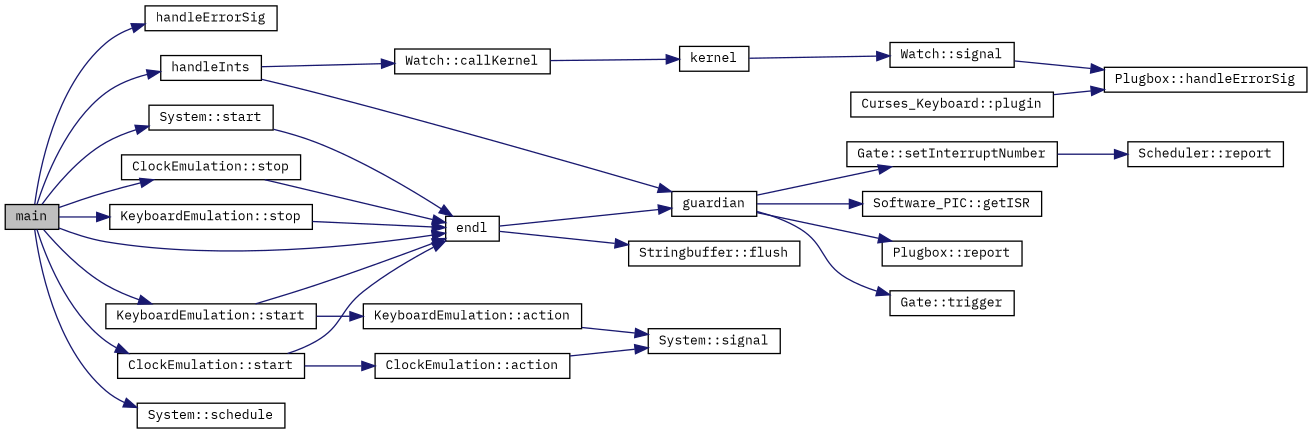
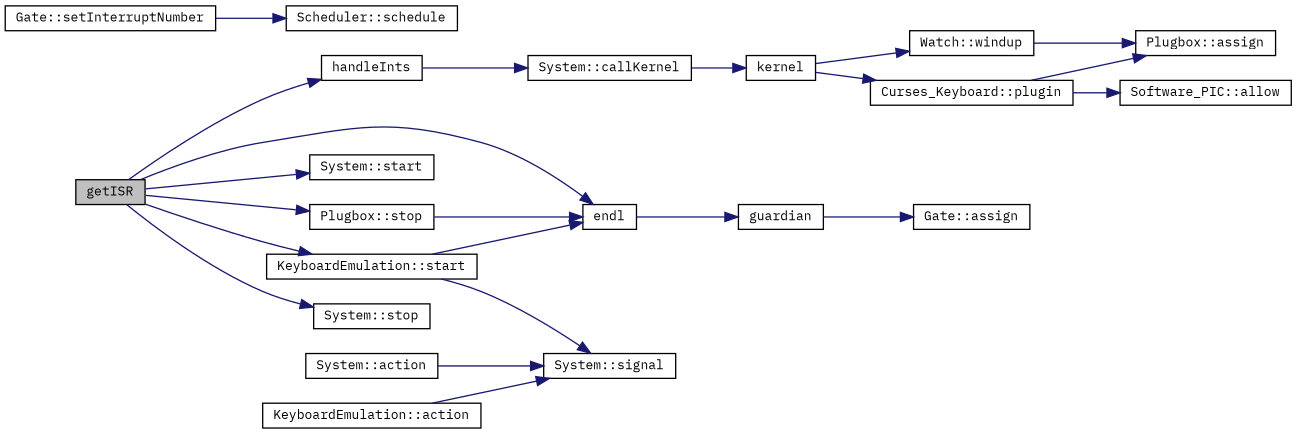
  digraph {
    fontname="IBM Plex Mono"
    rankdir=LR
    node [color=black fontname="IBM Plex Mono" fontsize=10 shape=record]
    edge [color=midnightblue fontname="IBM Plex Mono" fontsize=10 labelfontname=Helvetica labelfontsize=10 style=solid]
-   n1 [fillcolor=grey75 fontcolor=black height=0.2 label=main style=filled width=0.4]
-   n2 [height=0.2 label=handleErrorSig width=0.4]
+   n1 [fillcolor=grey75 fontcolor=black height=0.2 label=getISR style=filled width=0.4]
    n3 [height=0.2 label=handleInts width=0.4]
    n4 [height=0.2 label=endl width=0.4]
    n5 [height=0.2 label="System::start" width=0.4]
-   n6 [height=0.2 label="ClockEmulation::start" width=0.4]
    n7 [height=0.2 label="KeyboardEmulation::start" width=0.4]
-   n8 [height=0.2 label="ClockEmulation::stop" width=0.4]
-   n9 [height=0.2 label="KeyboardEmulation::stop" width=0.4]
-   n10 [height=0.2 label="System::schedule" width=0.4]
+   n9 [height=0.2 label="Plugbox::stop" width=0.4]
+   n10 [height=0.2 label="System::stop" width=0.4]
    n11 [height=0.2 label=guardian width=0.4]
-   n12 [height=0.2 label="Watch::callKernel" width=0.4]
-   n13 [height=0.2 label="Stringbuffer::flush" width=0.4]
-   n14 [height=0.2 label="ClockEmulation::action" width=0.4]
+   n12 [height=0.2 label="System::callKernel" width=0.4]
+   n14 [height=0.2 label="System::action" width=0.4]
    n15 [height=0.2 label="KeyboardEmulation::action" width=0.4]
-   n16 [height=0.2 label="Software_PIC::getISR" width=0.4]
-   n17 [height=0.2 label="Plugbox::report" width=0.4]
    n18 [height=0.2 label="Gate::setInterruptNumber" width=0.4]
-   n19 [height=0.2 label="Gate::trigger" width=0.4]
-   n20 [height=0.2 label="Scheduler::report" width=0.4]
+   n19 [height=0.2 label="Gate::assign" width=0.4]
+   n20 [height=0.2 label="Scheduler::schedule" width=0.4]
    n21 [height=0.2 label=kernel width=0.4]
    n22 [height=0.2 label="Curses_Keyboard::plugin" width=0.4]
-   n23 [height=0.2 label="Watch::signal" width=0.4]
-   n24 [height=0.2 label="Plugbox::handleErrorSig" width=0.4]
+   n23 [height=0.2 label="Watch::windup" width=0.4]
+   n24 [height=0.2 label="Plugbox::assign" width=0.4]
+   n25 [height=0.2 label="Software_PIC::allow" width=0.4]
    n26 [height=0.2 label="System::signal" width=0.4]
-   n1 -> n2
    n1 -> n3
    n1 -> n4
    n1 -> n5
-   n1 -> n6
    n1 -> n7
-   n1 -> n8
    n1 -> n9
    n1 -> n10
-   n3 -> n11
    n3 -> n12
    n4 -> n11
-   n4 -> n13
-   n5 -> n4
-   n6 -> n4
-   n6 -> n14
    n7 -> n4
-   n7 -> n15
-   n8 -> n4
+   n7 -> n26
    n9 -> n4
-   n11 -> n16
-   n11 -> n17
-   n11 -> n18
    n11 -> n19
    n12 -> n21
    n14 -> n26
    n15 -> n26
    n18 -> n20
+   n21 -> n22
    n21 -> n23
    n22 -> n24
+   n22 -> n25
    n23 -> n24
  }
